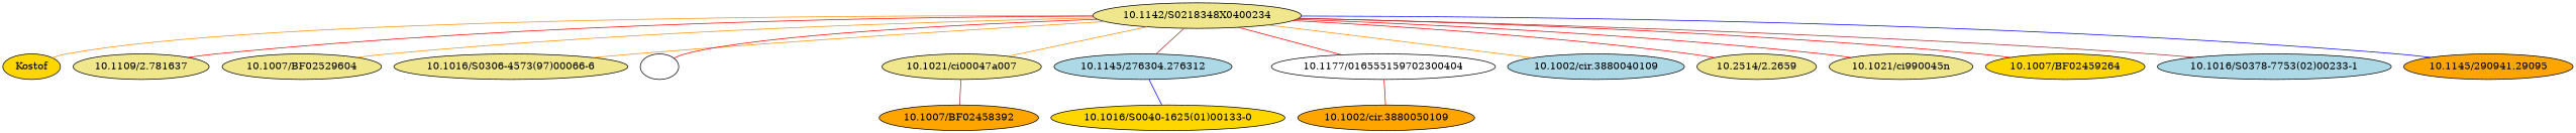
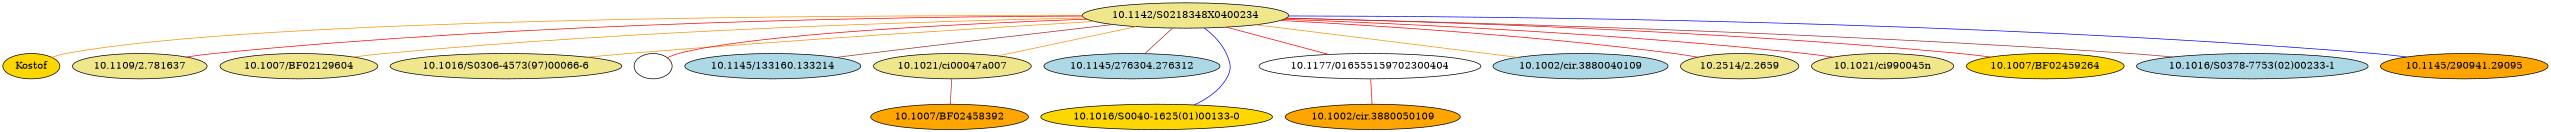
  strict graph {
    node [fillcolor=khaki style=filled]
    edge [color=red]
    "10.1142/S0218348X0400234"
    Kostof [fillcolor=gold]
    "10.1109/2.781637"
-   "10.1007/BF02129604" [label="10.1007/BF02529604"]
+   "10.1007/BF02129604"
    "10.1016/S0306-4573(97)00066-6"
    "" [fillcolor=white]
+   "10.1145/133160.133214" [fillcolor=lightblue]
    "10.1021/ci00047a007"
    "10.1145/276304.276312" [fillcolor=lightblue]
    "10.1177/016555159702300404" [fillcolor=white]
    "10.1016/S0040-1625(01)00133-0" [fillcolor=gold]
    "10.1002/cir.3880040109" [fillcolor=lightblue]
    "10.2514/2.2659"
    "10.1021/ci990045n"
    "10.1007/BF02459264" [fillcolor=gold]
    "10.1016/S0378-7753(02)00233-1" [fillcolor=lightblue]
    "10.1145/290941.29095" [fillcolor=orange]
    "10.1007/BF02458392" [fillcolor=orange]
    "10.1002/cir.3880050109" [fillcolor=orange]
    "10.1142/S0218348X0400234" -- Kostof [color=darkorange]
    "10.1142/S0218348X0400234" -- "10.1109/2.781637"
    "10.1142/S0218348X0400234" -- "10.1007/BF02129604" [color=darkorange]
    "10.1142/S0218348X0400234" -- "10.1016/S0306-4573(97)00066-6" [color=darkorange]
    "10.1142/S0218348X0400234" -- ""
+   "10.1142/S0218348X0400234" -- "10.1145/133160.133214" [color=brown]
    "10.1142/S0218348X0400234" -- "10.1021/ci00047a007" [color=darkorange]
    "10.1142/S0218348X0400234" -- "10.1145/276304.276312" [color=brown]
    "10.1142/S0218348X0400234" -- "10.1177/016555159702300404"
-   "10.1145/276304.276312" -- "10.1016/S0040-1625(01)00133-0" [color=blue]
+   "10.1142/S0218348X0400234" -- "10.1016/S0040-1625(01)00133-0" [color=blue]
    "10.1142/S0218348X0400234" -- "10.1002/cir.3880040109" [color=darkorange]
    "10.1142/S0218348X0400234" -- "10.2514/2.2659"
    "10.1142/S0218348X0400234" -- "10.1021/ci990045n"
    "10.1142/S0218348X0400234" -- "10.1007/BF02459264"
    "10.1142/S0218348X0400234" -- "10.1016/S0378-7753(02)00233-1" [color=brown]
    "10.1142/S0218348X0400234" -- "10.1145/290941.29095" [color=blue]
    "10.1021/ci00047a007" -- "10.1007/BF02458392" [color=brown]
    "10.1177/016555159702300404" -- "10.1002/cir.3880050109"
  }
